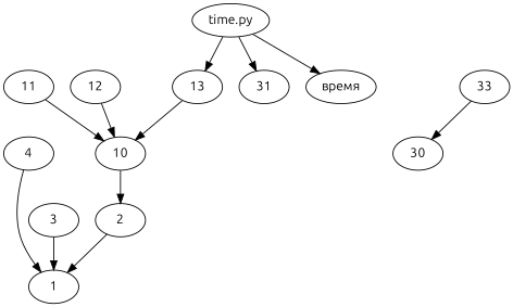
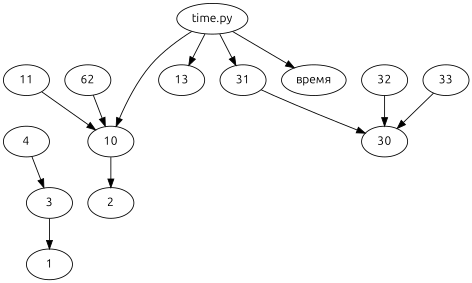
  digraph {
    fontname=Ubuntu
    node [fontname=Ubuntu]
    edge [fontname=Ubuntu]
    2
    1
    3
    4
    10
    11
-   12
+   12 [label=62]
    13
    31
    30
+   32
    33
    "time.py"
    "время"
-   2 -> 1
    3 -> 1
-   4 -> 1
+   4 -> 3
    10 -> 2
    11 -> 10
    12 -> 10
-   13 -> 10
+   "time.py" -> 10
+   31 -> 30
+   32 -> 30
    33 -> 30
    "time.py" -> 13
    "time.py" -> 31
    "time.py" -> "время"
  }
